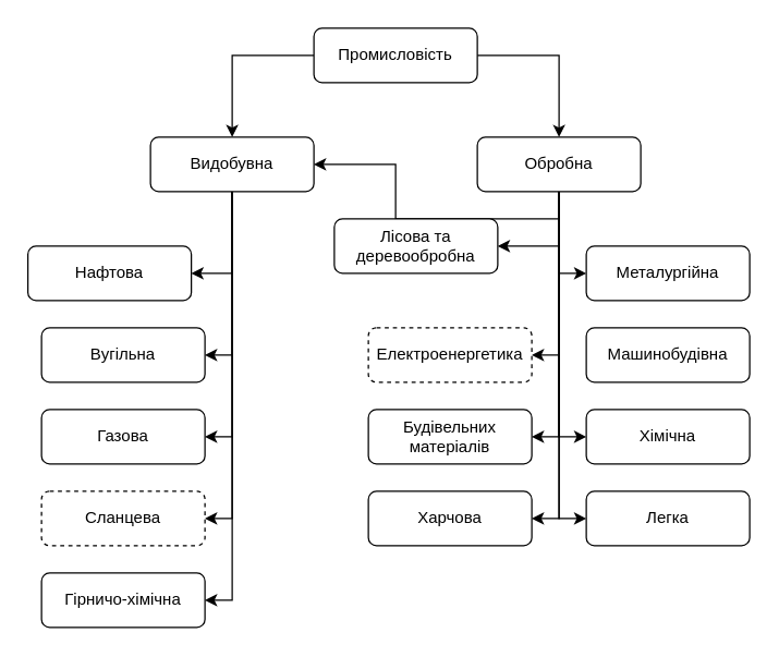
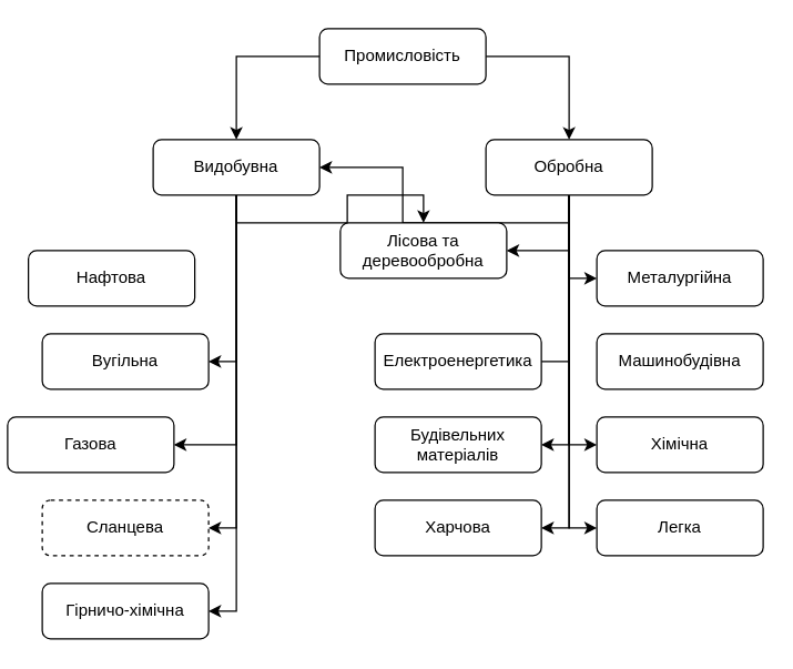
  <mxCell id="0" />
  <mxCell id="1" parent="0" />
  <mxCell id="2" style="edgeStyle=orthogonalEdgeStyle;rounded=0;orthogonalLoop=1;jettySize=auto;html=1;exitX=1;exitY=0.5;exitDx=0;exitDy=0;entryX=0.5;entryY=0;entryDx=0;entryDy=0;" edge="1" parent="1" source="4" target="19"><mxGeometry relative="1" as="geometry" /></mxCell>
  <mxCell id="3" style="edgeStyle=orthogonalEdgeStyle;rounded=0;orthogonalLoop=1;jettySize=auto;html=1;exitX=0;exitY=0.5;exitDx=0;exitDy=0;" edge="1" parent="1" source="4" target="10"><mxGeometry relative="1" as="geometry" /></mxCell>
  <mxCell id="4" value="Промисловість" style="rounded=1;whiteSpace=wrap;html=1;" vertex="1" parent="1"><mxGeometry x="230" y="20" width="120" height="40" as="geometry" /></mxCell>
- <mxCell id="5" style="edgeStyle=orthogonalEdgeStyle;rounded=0;orthogonalLoop=1;jettySize=auto;html=1;exitX=0.5;exitY=1;exitDx=0;exitDy=0;entryX=1;entryY=0.5;entryDx=0;entryDy=0;" edge="1" parent="1" source="10" target="20"><mxGeometry relative="1" as="geometry" /></mxCell>
+ <mxCell id="5" style="edgeStyle=orthogonalEdgeStyle;rounded=0;orthogonalLoop=1;jettySize=auto;html=1;exitX=0.5;exitY=1;exitDx=0;exitDy=0;" edge="1" parent="1" source="10" target="32"><mxGeometry relative="1" as="geometry" /></mxCell>
  <mxCell id="6" style="edgeStyle=orthogonalEdgeStyle;rounded=0;orthogonalLoop=1;jettySize=auto;html=1;exitX=0.5;exitY=1;exitDx=0;exitDy=0;entryX=1;entryY=0.5;entryDx=0;entryDy=0;" edge="1" parent="1" source="10" target="21"><mxGeometry relative="1" as="geometry" /></mxCell>
  <mxCell id="7" style="edgeStyle=orthogonalEdgeStyle;rounded=0;orthogonalLoop=1;jettySize=auto;html=1;exitX=0.5;exitY=1;exitDx=0;exitDy=0;entryX=1;entryY=0.5;entryDx=0;entryDy=0;" edge="1" parent="1" source="10" target="22"><mxGeometry relative="1" as="geometry" /></mxCell>
  <mxCell id="8" style="edgeStyle=orthogonalEdgeStyle;rounded=0;orthogonalLoop=1;jettySize=auto;html=1;exitX=0.5;exitY=1;exitDx=0;exitDy=0;entryX=1;entryY=0.5;entryDx=0;entryDy=0;" edge="1" parent="1" source="10" target="23"><mxGeometry relative="1" as="geometry" /></mxCell>
  <mxCell id="9" style="edgeStyle=orthogonalEdgeStyle;rounded=0;orthogonalLoop=1;jettySize=auto;html=1;exitX=0.5;exitY=1;exitDx=0;exitDy=0;entryX=1;entryY=0.5;entryDx=0;entryDy=0;" edge="1" parent="1" source="10" target="24"><mxGeometry relative="1" as="geometry" /></mxCell>
  <mxCell id="10" value="Видобувна" style="rounded=1;whiteSpace=wrap;html=1;" vertex="1" parent="1"><mxGeometry x="110" y="100" width="120" height="40" as="geometry" /></mxCell>
  <mxCell id="11" style="edgeStyle=orthogonalEdgeStyle;rounded=0;orthogonalLoop=1;jettySize=auto;html=1;exitX=0.5;exitY=1;exitDx=0;exitDy=0;entryX=0;entryY=0.5;entryDx=0;entryDy=0;" edge="1" parent="1" source="19" target="25"><mxGeometry relative="1" as="geometry" /></mxCell>
  <mxCell id="12" style="edgeStyle=orthogonalEdgeStyle;rounded=0;orthogonalLoop=1;jettySize=auto;html=1;exitX=0.5;exitY=1;exitDx=0;exitDy=0;" edge="1" parent="1" source="19" target="10"><mxGeometry relative="1" as="geometry" /></mxCell>
  <mxCell id="13" style="edgeStyle=orthogonalEdgeStyle;rounded=0;orthogonalLoop=1;jettySize=auto;html=1;exitX=0.5;exitY=1;exitDx=0;exitDy=0;entryX=0;entryY=0.5;entryDx=0;entryDy=0;" edge="1" parent="1" source="19" target="28"><mxGeometry relative="1" as="geometry" /></mxCell>
  <mxCell id="14" style="edgeStyle=orthogonalEdgeStyle;rounded=0;orthogonalLoop=1;jettySize=auto;html=1;exitX=0.5;exitY=1;exitDx=0;exitDy=0;entryX=0;entryY=0.5;entryDx=0;entryDy=0;" edge="1" parent="1" source="19" target="27"><mxGeometry relative="1" as="geometry" /></mxCell>
  <mxCell id="15" style="edgeStyle=orthogonalEdgeStyle;rounded=0;orthogonalLoop=1;jettySize=auto;html=1;exitX=0.5;exitY=1;exitDx=0;exitDy=0;entryX=1;entryY=0.5;entryDx=0;entryDy=0;" edge="1" parent="1" source="19" target="32"><mxGeometry relative="1" as="geometry" /></mxCell>
- <mxCell id="16" style="edgeStyle=orthogonalEdgeStyle;rounded=0;orthogonalLoop=1;jettySize=auto;html=1;exitX=0.5;exitY=1;exitDx=0;exitDy=0;entryX=1;entryY=0.5;entryDx=0;entryDy=0;" edge="1" parent="1" source="19" target="31"><mxGeometry relative="1" as="geometry" /></mxCell>
+ <mxCell id="16" style="edgeStyle=orthogonalEdgeStyle;rounded=0;orthogonalLoop=1;jettySize=auto;html=1;exitX=0.5;exitY=1;exitDx=0;exitDy=0;entryX=1;entryY=0.5;entryDx=0;entryDy=0;endArrow=none;" edge="1" parent="1" source="19" target="31"><mxGeometry relative="1" as="geometry" /></mxCell>
  <mxCell id="17" style="edgeStyle=orthogonalEdgeStyle;rounded=0;orthogonalLoop=1;jettySize=auto;html=1;exitX=0.5;exitY=1;exitDx=0;exitDy=0;entryX=1;entryY=0.5;entryDx=0;entryDy=0;" edge="1" parent="1" source="19" target="30"><mxGeometry relative="1" as="geometry" /></mxCell>
  <mxCell id="18" style="edgeStyle=orthogonalEdgeStyle;rounded=0;orthogonalLoop=1;jettySize=auto;html=1;exitX=0.5;exitY=1;exitDx=0;exitDy=0;entryX=1;entryY=0.5;entryDx=0;entryDy=0;" edge="1" parent="1" source="19" target="29"><mxGeometry relative="1" as="geometry" /></mxCell>
  <mxCell id="19" value="Обробна" style="rounded=1;whiteSpace=wrap;html=1;" vertex="1" parent="1"><mxGeometry x="350" y="100" width="120" height="40" as="geometry" /></mxCell>
  <mxCell id="20" value="Нафтова" style="rounded=1;whiteSpace=wrap;html=1;" vertex="1" parent="1"><mxGeometry x="20" y="180" width="120" height="40" as="geometry" /></mxCell>
  <mxCell id="21" value="Вугільна" style="rounded=1;whiteSpace=wrap;html=1;" vertex="1" parent="1"><mxGeometry x="30" y="240" width="120" height="40" as="geometry" /></mxCell>
- <mxCell id="22" value="Газова" style="rounded=1;whiteSpace=wrap;html=1;" vertex="1" parent="1"><mxGeometry x="30" y="300" width="120" height="40" as="geometry" /></mxCell>
+ <mxCell id="22" value="Газова" style="rounded=1;whiteSpace=wrap;html=1;" vertex="1" parent="1"><mxGeometry x="5" y="300" width="120" height="40" as="geometry" /></mxCell>
  <mxCell id="23" value="Сланцева" style="rounded=1;whiteSpace=wrap;html=1;dashed=1;" vertex="1" parent="1"><mxGeometry x="30" y="360" width="120" height="40" as="geometry" /></mxCell>
  <mxCell id="24" value="Гірничо-хімічна" style="rounded=1;whiteSpace=wrap;html=1;" vertex="1" parent="1"><mxGeometry x="30" y="420" width="120" height="40" as="geometry" /></mxCell>
  <mxCell id="25" value="Металургійна" style="rounded=1;whiteSpace=wrap;html=1;" vertex="1" parent="1"><mxGeometry x="430" y="180" width="120" height="40" as="geometry" /></mxCell>
  <mxCell id="26" value="Машинобудівна" style="rounded=1;whiteSpace=wrap;html=1;" vertex="1" parent="1"><mxGeometry x="430" y="240" width="120" height="40" as="geometry" /></mxCell>
  <mxCell id="27" value="Хімічна" style="rounded=1;whiteSpace=wrap;html=1;" vertex="1" parent="1"><mxGeometry x="430" y="300" width="120" height="40" as="geometry" /></mxCell>
  <mxCell id="28" value="Легка" style="rounded=1;whiteSpace=wrap;html=1;" vertex="1" parent="1"><mxGeometry x="430" y="360" width="120" height="40" as="geometry" /></mxCell>
  <mxCell id="29" value="Харчова" style="rounded=1;whiteSpace=wrap;html=1;" vertex="1" parent="1"><mxGeometry x="270" y="360" width="120" height="40" as="geometry" /></mxCell>
  <mxCell id="30" value="Будівельних матеріалів" style="rounded=1;whiteSpace=wrap;html=1;" vertex="1" parent="1"><mxGeometry x="270" y="300" width="120" height="40" as="geometry" /></mxCell>
- <mxCell id="31" value="Електроенергетика" style="rounded=1;whiteSpace=wrap;html=1;dashed=1;" vertex="1" parent="1"><mxGeometry x="270" y="240" width="120" height="40" as="geometry" /></mxCell>
+ <mxCell id="31" value="Електроенергетика" style="rounded=1;whiteSpace=wrap;html=1;" vertex="1" parent="1"><mxGeometry x="270" y="240" width="120" height="40" as="geometry" /></mxCell>
  <mxCell id="32" value="Лісова та деревообробна" style="rounded=1;whiteSpace=wrap;html=1;" vertex="1" parent="1"><mxGeometry x="245" y="160" width="120" height="40" as="geometry" /></mxCell>
